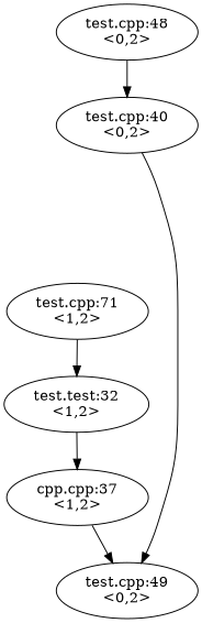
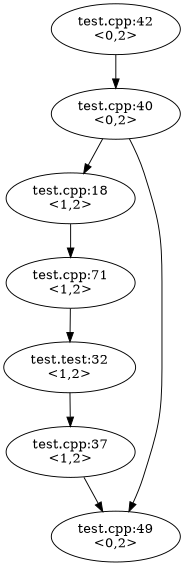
  digraph {
-   n1 [label="test.cpp:48\n<0,2>"]
+   n1 [label="test.cpp:42\n<0,2>"]
    n2 [label="test.cpp:40\n<0,2>"]
+   n3 [label="test.cpp:18\n<1,2>"]
    n4 [label="test.cpp:49\n<0,2>"]
    n5 [label="test.cpp:71\n<1,2>"]
    n6 [label="test.test:32\n<1,2>"]
-   n7 [label="cpp.cpp:37\n<1,2>"]
+   n7 [label="test.cpp:37\n<1,2>"]
    n1 -> n2
+   n2 -> n3
    n2 -> n4
+   n3 -> n5
    n5 -> n6
    n6 -> n7
    n7 -> n4
  }
